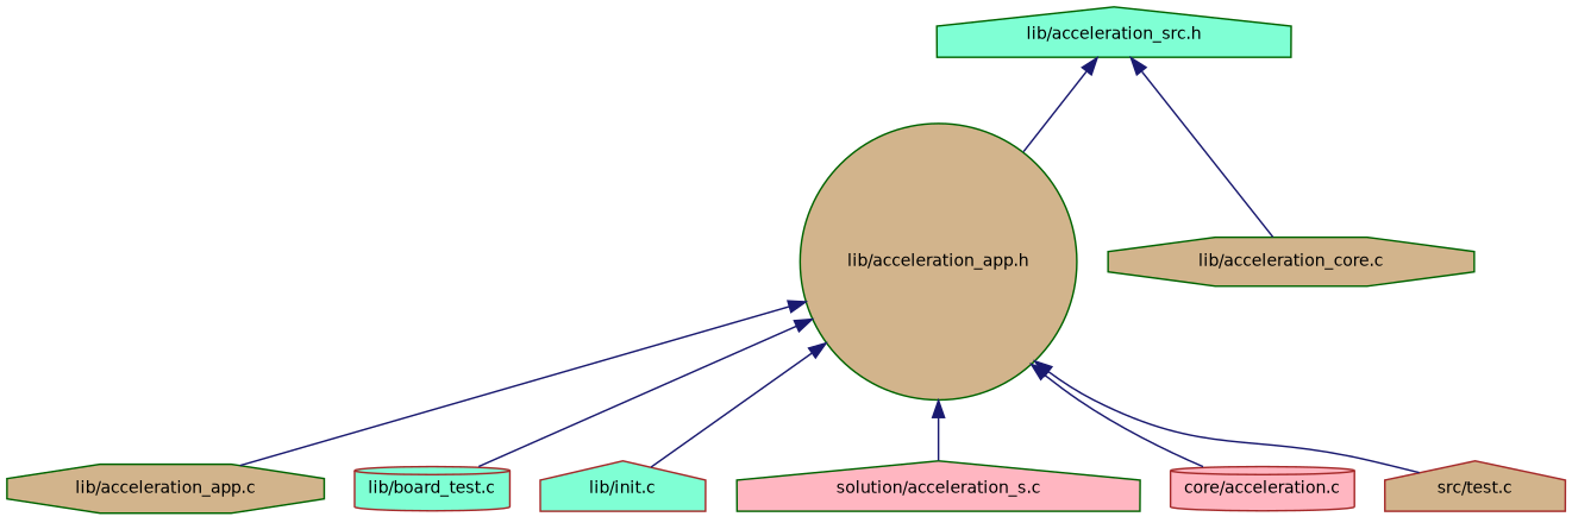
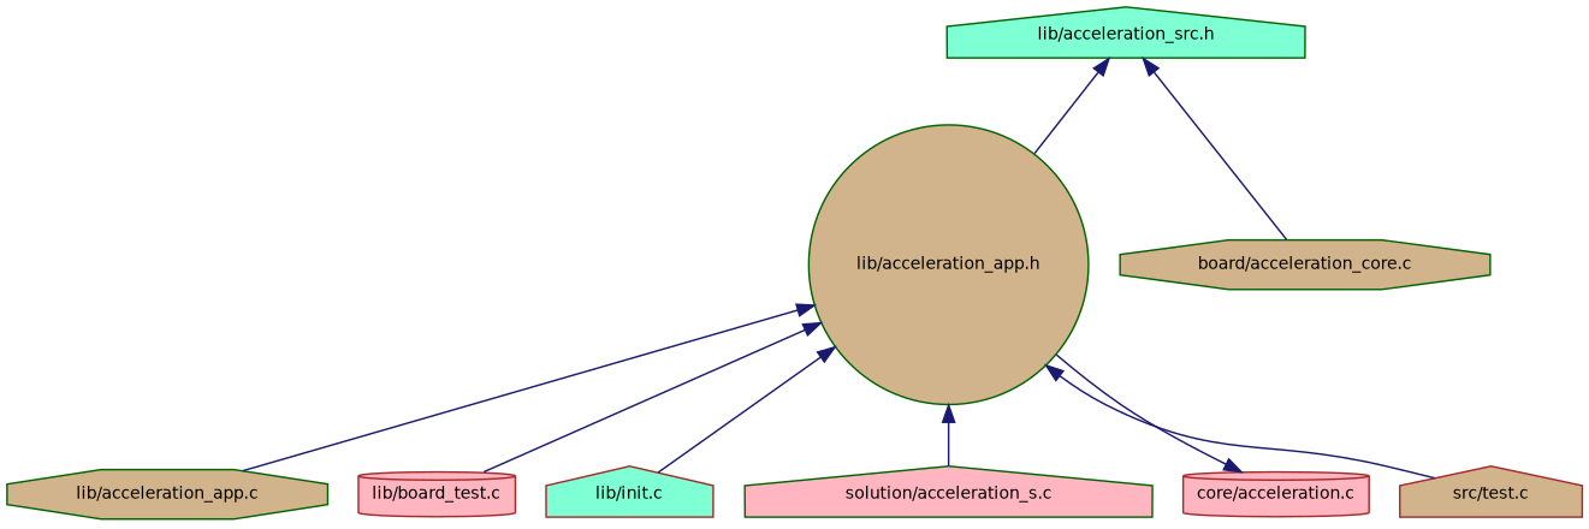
  digraph {
    node [color=darkgreen fillcolor=tan fontname=Helvetica fontsize=10 shape=house style=filled]
    edge [color=midnightblue dir=back fontname=Helvetica fontsize=10 labelfontname=Helvetica labelfontsize=10 style=solid]
    n1 [fillcolor=aquamarine fontcolor=black height=0.2 label="lib/acceleration_src.h" width=0.4]
    n2 [height=0.2 label="lib/acceleration_app.h" shape=circle width=0.4]
-   n3 [height=0.2 label="lib/acceleration_core.c" shape=octagon width=0.4]
+   n3 [height=0.2 label="board/acceleration_core.c" shape=octagon width=0.4]
    n4 [height=0.2 label="lib/acceleration_app.c" shape=octagon width=0.4]
-   n5 [color=brown fillcolor=aquamarine height=0.2 label="lib/board_test.c" shape=cylinder width=0.4]
+   n5 [color=brown fillcolor=lightpink height=0.2 label="lib/board_test.c" shape=cylinder width=0.4]
    n6 [color=brown fillcolor=aquamarine height=0.2 label="lib/init.c" width=0.4]
    n7 [fillcolor=lightpink height=0.2 label="solution/acceleration_s.c" width=0.4]
    n8 [color=brown fillcolor=lightpink height=0.2 label="core/acceleration.c" shape=cylinder width=0.4]
    n9 [color=brown height=0.2 label="src/test.c" width=0.4]
    n1 -> n2
    n1 -> n3
    n2 -> n4
    n2 -> n5
    n2 -> n6
    n2 -> n7
-   n2 -> n8
+   n8 -> n2
    n2 -> n9
  }
